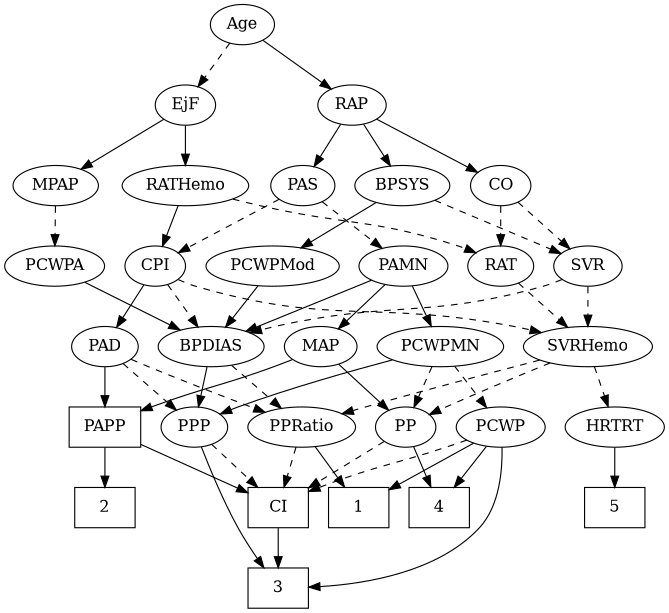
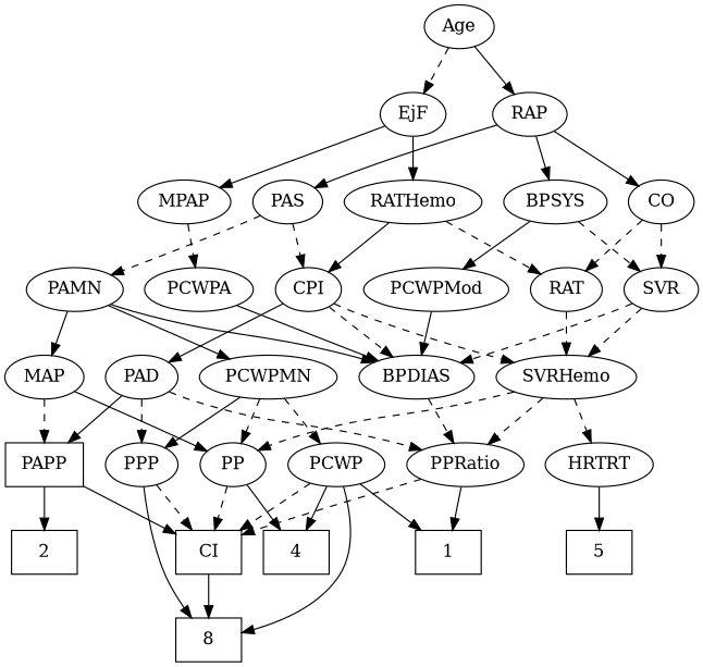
  strict digraph {
    fontname="DejaVu Serif"
    node [fontname="DejaVu Serif"]
    edge [fontname="DejaVu Serif" style=solid]
    1 [height=0.5 shape=box width=0.75]
    2 [height=0.5 shape=box width=0.75]
-   3 [height=0.5 shape=box width=0.75]
+   3 [height=0.5 shape=box width=0.75 label=8]
    4 [height=0.5 shape=box width=0.75]
    5 [height=0.5 shape=box width=0.75]
    Age [height=0.5 width=0.75]
    EjF [height=0.5 width=0.75]
    RAP [height=0.5 width=0.77632]
    MPAP [height=0.5 width=0.97491]
    RATHemo [height=0.5 width=1.3721]
    BPSYS [height=0.5 width=1.0471]
    CO [height=0.5 width=0.75]
    PAS [height=0.5 width=0.75]
    PCWPA [height=0.5 width=1.1555]
    RAT [height=0.5 width=0.75827]
    CPI [height=0.5 width=0.75]
    SVR [height=0.5 width=0.77632]
    PCWPMod [height=0.5 width=1.4443]
    PAMN [height=0.5 width=1.011]
    BPDIAS [height=0.5 width=1.1735]
    SVRHemo [height=0.5 width=1.3902]
    PAD [height=0.5 width=0.79437]
    PCWPMN [height=0.5 width=1.3902]
    MAP [height=0.5 width=0.84854]
    PPP [height=0.5 width=0.75]
    PPRatio [height=0.5 width=1.1013]
    PP [height=0.5 width=0.75]
    HRTRT [height=0.5 width=1.1013]
    PAPP [height=0.5 shape=box width=0.88464]
    CI [height=0.5 shape=box width=0.75]
    PCWP [height=0.5 width=0.97491]
    Age -> EjF [style=dashed]
    Age -> RAP
    EjF -> MPAP
    EjF -> RATHemo
    RAP -> BPSYS
    RAP -> CO
    RAP -> PAS
    MPAP -> PCWPA [style=dashed]
    RATHemo -> RAT [style=dashed]
    RATHemo -> CPI
    BPSYS -> SVR [style=dashed]
    BPSYS -> PCWPMod
    CO -> RAT [style=dashed]
    CO -> SVR [style=dashed]
    PAS -> CPI [style=dashed]
    PAS -> PAMN [style=dashed]
    PCWPA -> BPDIAS
    RAT -> SVRHemo [style=dashed]
    CPI -> BPDIAS [style=dashed]
    CPI -> SVRHemo [style=dashed]
    CPI -> PAD
    SVR -> BPDIAS [style=dashed]
    SVR -> SVRHemo [style=dashed]
    PCWPMod -> BPDIAS
    PAMN -> BPDIAS
    PAMN -> PCWPMN
    PAMN -> MAP
-   BPDIAS -> PPP
    BPDIAS -> PPRatio [style=dashed]
    SVRHemo -> PPRatio [style=dashed]
    SVRHemo -> PP [style=dashed]
    SVRHemo -> HRTRT [style=dashed]
    PAD -> PPP [style=dashed]
    PAD -> PPRatio [style=dashed]
    PAD -> PAPP
    PCWPMN -> PPP
    PCWPMN -> PP [style=dashed]
    PCWPMN -> PCWP [style=dashed]
    MAP -> PP
-   MAP -> PAPP
+   MAP -> PAPP [style=dashed]
    PPP -> 3
    PPP -> CI [style=dashed]
    PPRatio -> 1
    PPRatio -> CI [style=dashed]
    PP -> 4
    PP -> CI [style=dashed]
    HRTRT -> 5
    PAPP -> 2
    PAPP -> CI
    CI -> 3
    PCWP -> 1
    PCWP -> 3
    PCWP -> 4
    PCWP -> CI [style=dashed]
  }
